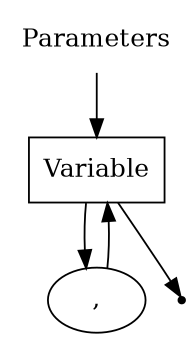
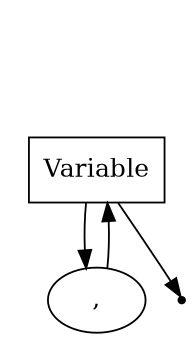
  digraph {
-   n1 [label=Parameters shape=plaintext]
    n2 [label=Variable shape=box]
    n3 [label="," shape=oval]
    end [shape=point]
-   n1 -> n2
    n2 -> n3
    n2 -> end
    n3 -> n2
  }
